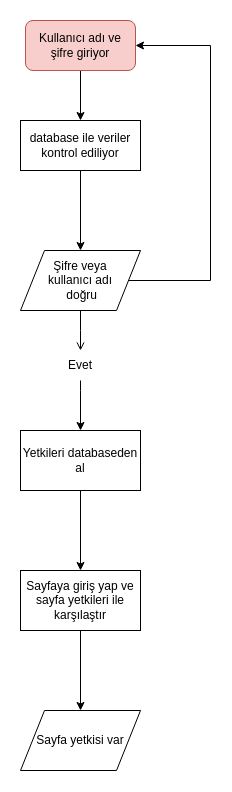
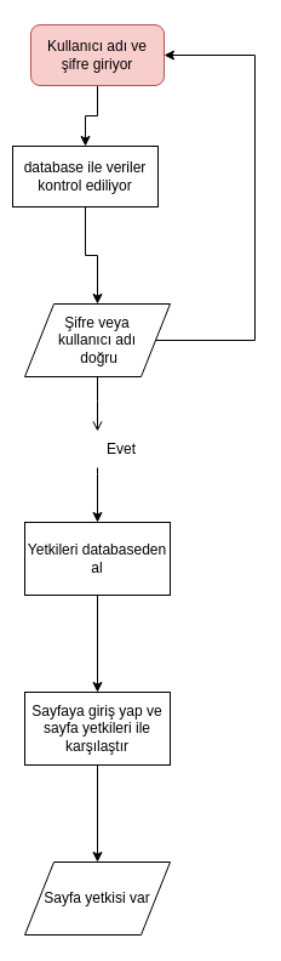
  <mxCell id="0" />
  <mxCell id="1" parent="0" />
  <mxCell id="2" style="edgeStyle=orthogonalEdgeStyle;rounded=0;orthogonalLoop=1;jettySize=auto;html=1;exitX=0.5;exitY=1;exitDx=0;exitDy=0;entryX=0.5;entryY=0;entryDx=0;entryDy=0;" edge="1" parent="1" source="3" target="5"><mxGeometry relative="1" as="geometry" /></mxCell>
  <mxCell id="3" value="Kullanıcı adı ve şifre giriyor" style="rounded=1;whiteSpace=wrap;html=1;fillColor=#f8cecc;strokeColor=#b85450;" vertex="1" parent="1"><mxGeometry x="25" y="20" width="110" height="50" as="geometry" /></mxCell>
  <mxCell id="4" style="edgeStyle=orthogonalEdgeStyle;rounded=0;orthogonalLoop=1;jettySize=auto;html=1;exitX=0.5;exitY=1;exitDx=0;exitDy=0;" edge="1" parent="1" source="5" target="8"><mxGeometry relative="1" as="geometry" /></mxCell>
- <mxCell id="5" value="database ile veriler kontrol ediliyor" style="rounded=0;whiteSpace=wrap;html=1;" vertex="1" parent="1"><mxGeometry x="20" y="120" width="120" height="50" as="geometry" /></mxCell>
+ <mxCell id="5" value="database ile veriler kontrol ediliyor" style="rounded=0;whiteSpace=wrap;html=1;" vertex="1" parent="1"><mxGeometry x="10" y="120" width="120" height="50" as="geometry" /></mxCell>
  <mxCell id="6" style="edgeStyle=orthogonalEdgeStyle;rounded=0;orthogonalLoop=1;jettySize=auto;html=1;entryX=1;entryY=0.5;entryDx=0;entryDy=0;" edge="1" parent="1" source="8" target="3"><mxGeometry relative="1" as="geometry"><Array as="points"><mxPoint x="210" y="280" /><mxPoint x="210" y="45" /></Array></mxGeometry></mxCell>
  <mxCell id="7" style="edgeStyle=orthogonalEdgeStyle;rounded=0;orthogonalLoop=1;jettySize=auto;html=1;exitX=0.5;exitY=1;exitDx=0;exitDy=0;endArrow=open;" edge="1" parent="1" source="8" target="14"><mxGeometry relative="1" as="geometry"><Array as="points"><mxPoint x="80" y="330" /><mxPoint x="80" y="330" /></Array></mxGeometry></mxCell>
  <mxCell id="8" value="Şifre veya &lt;br&gt;kullanıcı adı&lt;br&gt;&amp;nbsp;doğru" style="shape=parallelogram;perimeter=parallelogramPerimeter;whiteSpace=wrap;html=1;" vertex="1" parent="1"><mxGeometry x="20" y="250" width="120" height="60" as="geometry" /></mxCell>
  <mxCell id="9" value="" style="edgeStyle=orthogonalEdgeStyle;rounded=0;orthogonalLoop=1;jettySize=auto;html=1;" edge="1" parent="1" source="10" target="12"><mxGeometry relative="1" as="geometry" /></mxCell>
  <mxCell id="10" value="Yetkileri databaseden al" style="rounded=0;whiteSpace=wrap;html=1;" vertex="1" parent="1"><mxGeometry x="20" y="430" width="120" height="60" as="geometry" /></mxCell>
  <mxCell id="11" style="edgeStyle=orthogonalEdgeStyle;rounded=0;orthogonalLoop=1;jettySize=auto;html=1;exitX=0.5;exitY=1;exitDx=0;exitDy=0;" edge="1" parent="1" source="12" target="15"><mxGeometry relative="1" as="geometry" /></mxCell>
  <mxCell id="12" value="Sayfaya giriş yap ve sayfa yetkileri ile karşılaştır" style="rounded=0;whiteSpace=wrap;html=1;" vertex="1" parent="1"><mxGeometry x="20" y="570" width="120" height="60" as="geometry" /></mxCell>
  <mxCell id="13" value="" style="edgeStyle=orthogonalEdgeStyle;rounded=0;orthogonalLoop=1;jettySize=auto;html=1;" edge="1" parent="1" source="14" target="10"><mxGeometry relative="1" as="geometry"><Array as="points"><mxPoint x="80" y="390" /><mxPoint x="80" y="390" /></Array></mxGeometry></mxCell>
- <mxCell id="14" value="Evet" style="text;html=1;strokeColor=none;fillColor=none;align=center;verticalAlign=middle;whiteSpace=wrap;rounded=0;" vertex="1" parent="1"><mxGeometry x="60" y="350" width="40" height="30" as="geometry" /></mxCell>
+ <mxCell id="14" value="Evet" style="text;html=1;strokeColor=none;fillColor=none;align=center;verticalAlign=middle;whiteSpace=wrap;rounded=0;" vertex="1" parent="1"><mxGeometry x="80" y="355" width="40" height="30" as="geometry" /></mxCell>
  <mxCell id="15" value="Sayfa yetkisi var" style="shape=parallelogram;perimeter=parallelogramPerimeter;whiteSpace=wrap;html=1;" vertex="1" parent="1"><mxGeometry x="20" y="710" width="120" height="60" as="geometry" /></mxCell>
